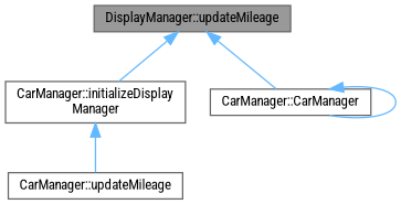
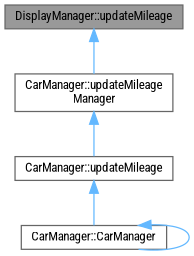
  digraph {
    fontname="Roboto Condensed"
    rankdir=TB
    node [color=grey40 fillcolor=white fontname="Roboto Condensed" fontsize=10 shape=box style=filled]
    edge [color=steelblue1 dir=back fontname="Roboto Condensed" fontsize=10 labelfontname=Helvetica labelfontsize=10 style=solid]
    n1 [color=gray40 fillcolor=grey60 fontcolor=black height=0.2 label="DisplayManager::updateMileage" width=0.4]
-   n2 [height=0.2 label="CarManager::initializeDisplay\lManager" width=0.4]
+   n2 [height=0.2 label="CarManager::updateMileage\lManager" width=0.4]
    n3 [height=0.2 label="CarManager::updateMileage" width=0.4]
    n4 [height=0.2 label="CarManager::CarManager" width=0.4]
    n1 -> n2
    n2 -> n3
-   n1 -> n4
+   n3 -> n4
    n4 -> n4
  }
